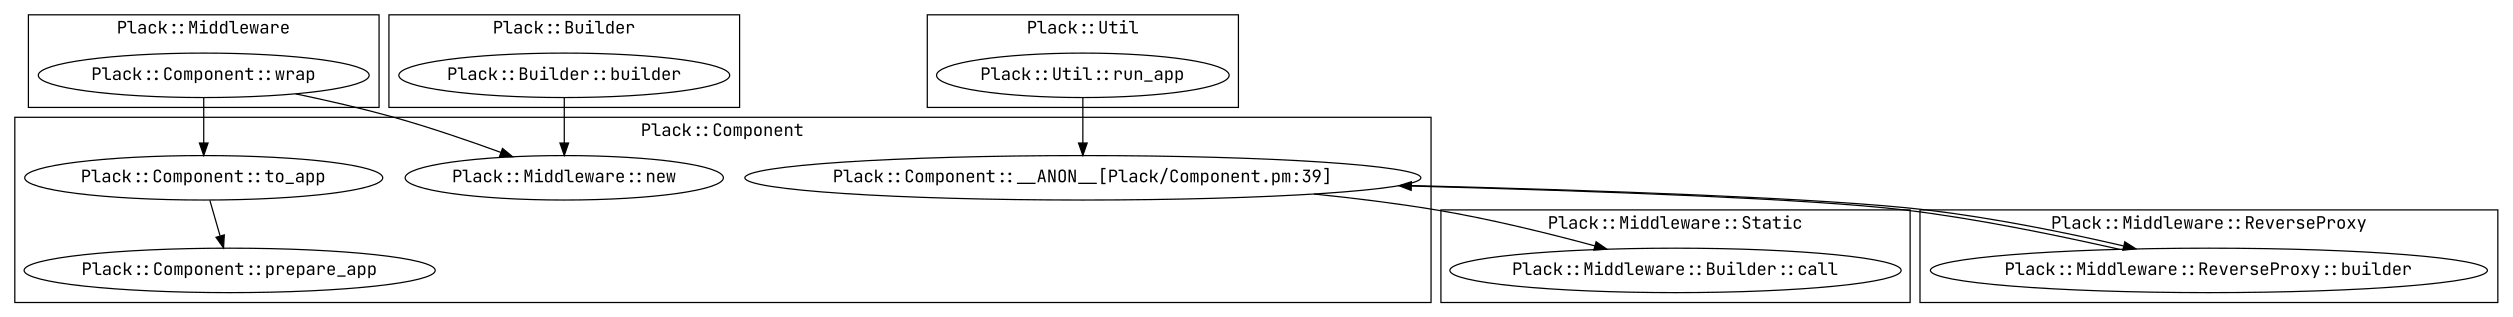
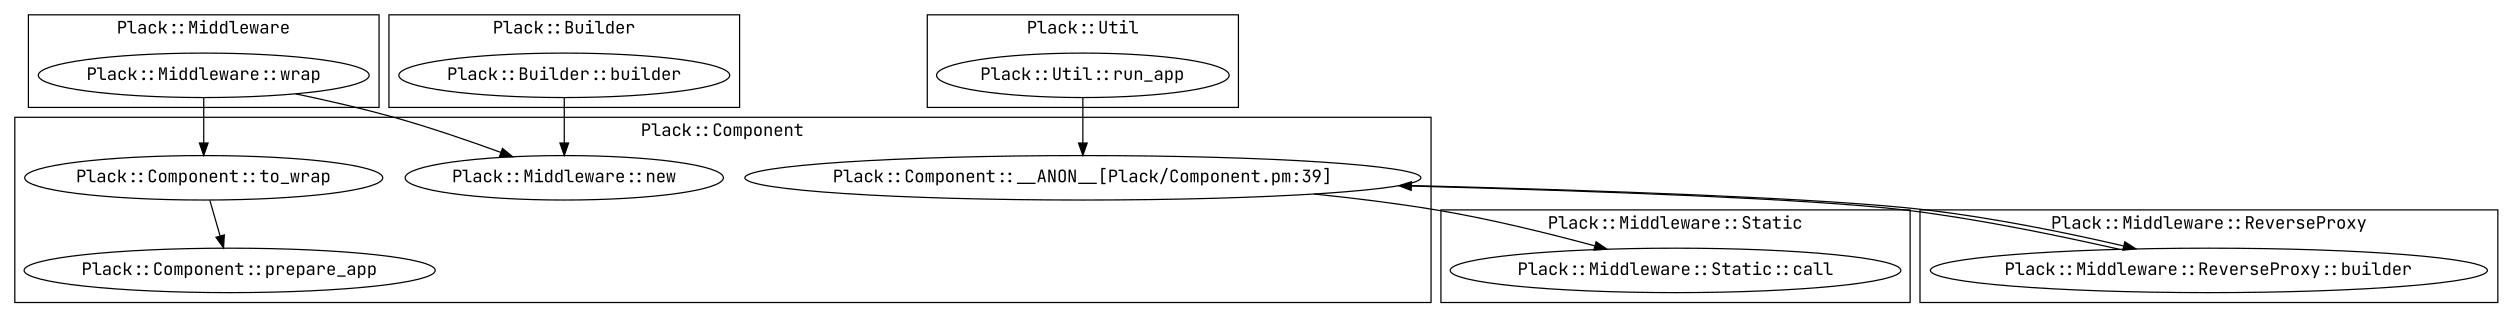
  digraph {
    fontname="JetBrains Mono"
    node [fontname="JetBrains Mono"]
    edge [fontname="JetBrains Mono"]
    "Plack::Component::prepare_app"
    "Plack::Component::__ANON__[Plack/Component.pm:39]"
    n3 [label="Plack::Middleware::new"]
-   "Plack::Component::to_app"
-   "Plack::Middleware::Static::call" [label="Plack::Middleware::Builder::call"]
-   "Plack::Middleware::wrap" [label="Plack::Component::wrap"]
+   "Plack::Component::to_app" [label="Plack::Component::to_wrap"]
+   "Plack::Middleware::Static::call"
+   "Plack::Middleware::wrap"
    "Plack::Builder::builder"
    "Plack::Util::run_app"
    n9 [label="Plack::Middleware::ReverseProxy::builder"]
    subgraph cluster_1 {
      label="Plack::Component"
      "Plack::Component::prepare_app"
      "Plack::Component::__ANON__[Plack/Component.pm:39]"
      n3
      "Plack::Component::to_app"
    }
    subgraph cluster_2 {
      label="Plack::Middleware::Static"
      "Plack::Middleware::Static::call"
    }
    subgraph cluster_3 {
      label="Plack::Middleware"
      "Plack::Middleware::wrap"
    }
    subgraph cluster_4 {
      label="Plack::Builder"
      "Plack::Builder::builder"
    }
    subgraph cluster_5 {
      label="Plack::Util"
      "Plack::Util::run_app"
    }
    subgraph cluster_6 {
      label="Plack::Middleware::ReverseProxy"
      n9
    }
    "Plack::Component::__ANON__[Plack/Component.pm:39]" -> "Plack::Middleware::Static::call"
    "Plack::Component::__ANON__[Plack/Component.pm:39]" -> n9
    "Plack::Component::to_app" -> "Plack::Component::prepare_app"
    "Plack::Middleware::wrap" -> n3
    "Plack::Middleware::wrap" -> "Plack::Component::to_app"
    "Plack::Builder::builder" -> n3
    "Plack::Util::run_app" -> "Plack::Component::__ANON__[Plack/Component.pm:39]"
    n9 -> "Plack::Component::__ANON__[Plack/Component.pm:39]"
  }
